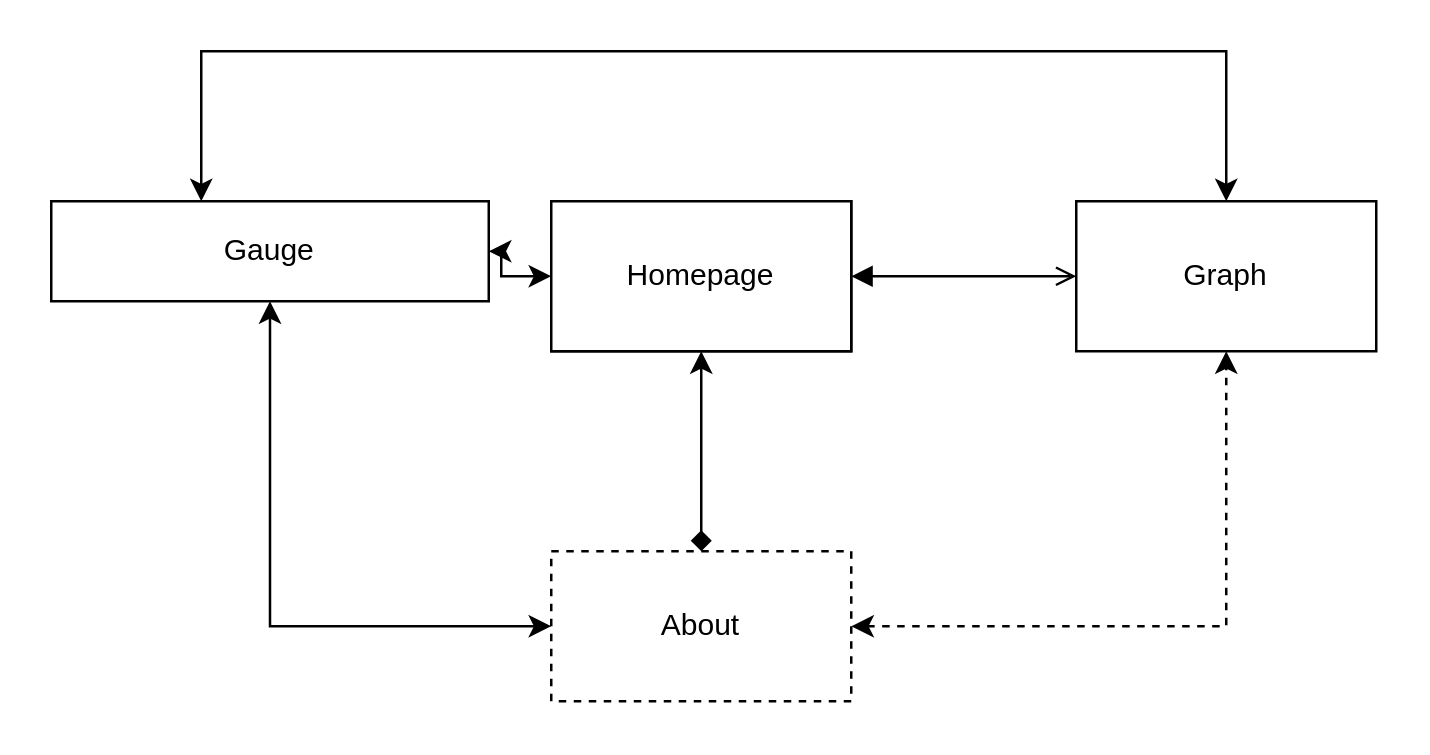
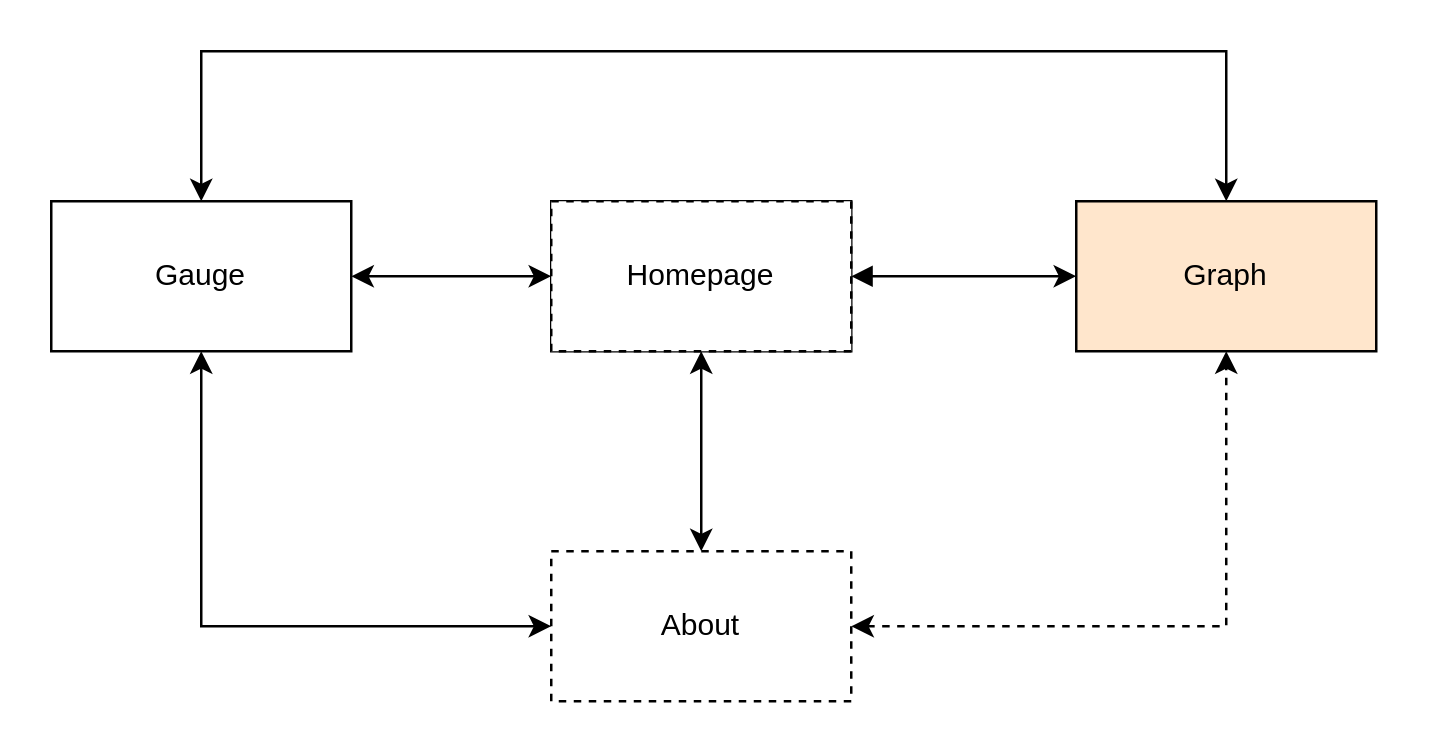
  <mxCell id="0" />
  <mxCell id="1" parent="0" />
  <mxCell id="2" value="" style="rounded=0;whiteSpace=wrap;html=1;" vertex="1" parent="1"><mxGeometry x="220" y="80" width="120" height="60" as="geometry" /></mxCell>
- <mxCell id="3" style="edgeStyle=orthogonalEdgeStyle;rounded=0;orthogonalLoop=1;jettySize=auto;html=1;entryX=0;entryY=0.5;entryDx=0;entryDy=0;startArrow=block;startFill=1;endArrow=open;" edge="1" parent="1" source="6" target="7"><mxGeometry relative="1" as="geometry" /></mxCell>
- <mxCell id="4" style="rounded=0;orthogonalLoop=1;jettySize=auto;html=1;edgeStyle=orthogonalEdgeStyle;startArrow=classic;startFill=1;endArrow=diamond;" edge="1" parent="1" source="6" target="10"><mxGeometry relative="1" as="geometry" /></mxCell>
+ <mxCell id="3" style="edgeStyle=orthogonalEdgeStyle;rounded=0;orthogonalLoop=1;jettySize=auto;html=1;entryX=0;entryY=0.5;entryDx=0;entryDy=0;startArrow=block;startFill=1;" edge="1" parent="1" source="6" target="7"><mxGeometry relative="1" as="geometry" /></mxCell>
+ <mxCell id="4" style="rounded=0;orthogonalLoop=1;jettySize=auto;html=1;edgeStyle=orthogonalEdgeStyle;startArrow=classic;startFill=1;" edge="1" parent="1" source="6" target="10"><mxGeometry relative="1" as="geometry" /></mxCell>
  <mxCell id="5" style="edgeStyle=orthogonalEdgeStyle;rounded=0;orthogonalLoop=1;jettySize=auto;html=1;entryX=1;entryY=0.5;entryDx=0;entryDy=0;startArrow=classic;startFill=1;" edge="1" parent="1" source="6" target="12"><mxGeometry relative="1" as="geometry" /></mxCell>
- <mxCell id="6" value="Homepage" style="rounded=0;whiteSpace=wrap;html=1;" vertex="1" parent="1"><mxGeometry x="220" y="80" width="120" height="60" as="geometry" /></mxCell>
- <mxCell id="7" value="Graph" style="rounded=0;whiteSpace=wrap;html=1;" vertex="1" parent="1"><mxGeometry x="430" y="80" width="120" height="60" as="geometry" /></mxCell>
+ <mxCell id="6" value="Homepage" style="rounded=0;whiteSpace=wrap;html=1;dashed=1;" vertex="1" parent="1"><mxGeometry x="220" y="80" width="120" height="60" as="geometry" /></mxCell>
+ <mxCell id="7" value="Graph" style="rounded=0;whiteSpace=wrap;html=1;fillColor=#ffe6cc;" vertex="1" parent="1"><mxGeometry x="430" y="80" width="120" height="60" as="geometry" /></mxCell>
  <mxCell id="8" style="edgeStyle=orthogonalEdgeStyle;rounded=0;orthogonalLoop=1;jettySize=auto;html=1;startArrow=classic;startFill=1;" edge="1" parent="1" source="10" target="12"><mxGeometry relative="1" as="geometry" /></mxCell>
  <mxCell id="9" style="edgeStyle=orthogonalEdgeStyle;rounded=0;orthogonalLoop=1;jettySize=auto;html=1;entryX=0.5;entryY=1;entryDx=0;entryDy=0;startArrow=classic;startFill=1;dashed=1;" edge="1" parent="1" source="10" target="7"><mxGeometry relative="1" as="geometry" /></mxCell>
  <mxCell id="10" value="About" style="rounded=0;whiteSpace=wrap;html=1;dashed=1;" vertex="1" parent="1"><mxGeometry x="220" y="220" width="120" height="60" as="geometry" /></mxCell>
  <mxCell id="11" style="edgeStyle=orthogonalEdgeStyle;rounded=0;orthogonalLoop=1;jettySize=auto;html=1;startArrow=classic;startFill=1;" edge="1" parent="1" source="12"><mxGeometry relative="1" as="geometry"><mxPoint x="490" y="80" as="targetPoint" /><Array as="points"><mxPoint x="80" y="20" /><mxPoint x="490" y="20" /><mxPoint x="490" y="80" /></Array></mxGeometry></mxCell>
- <mxCell id="12" value="Gauge" style="rounded=0;whiteSpace=wrap;html=1;" vertex="1" parent="1"><mxGeometry x="20" y="80" width="175" height="40" as="geometry" /></mxCell>
+ <mxCell id="12" value="Gauge" style="rounded=0;whiteSpace=wrap;html=1;" vertex="1" parent="1"><mxGeometry x="20" y="80" width="120" height="60" as="geometry" /></mxCell>
